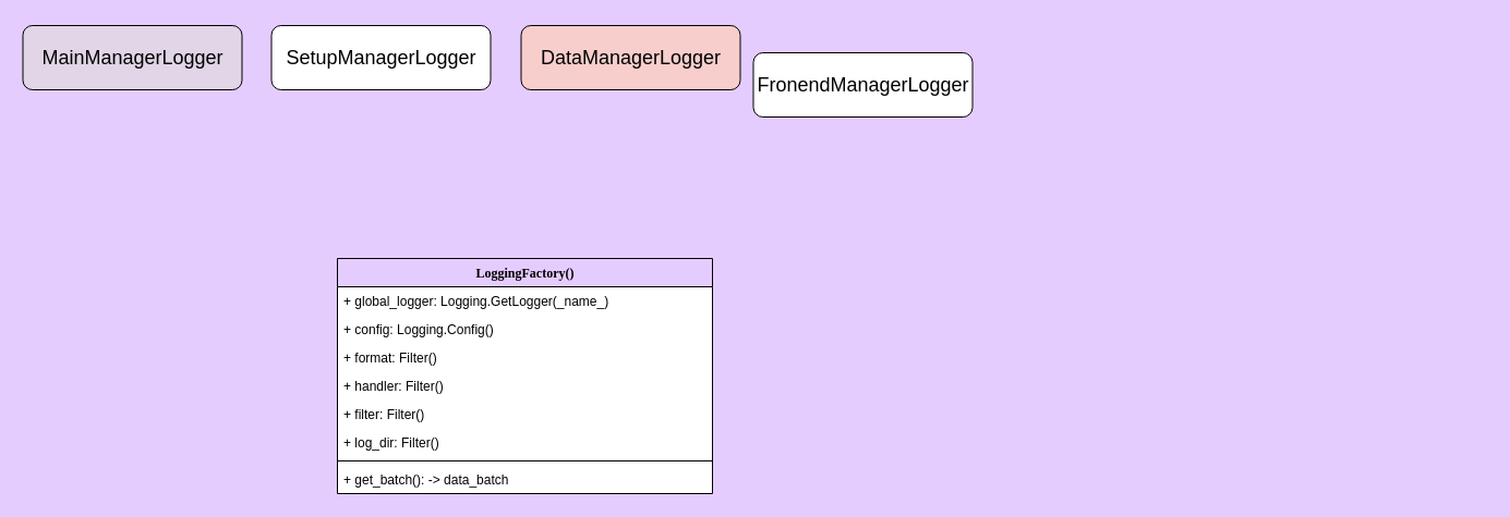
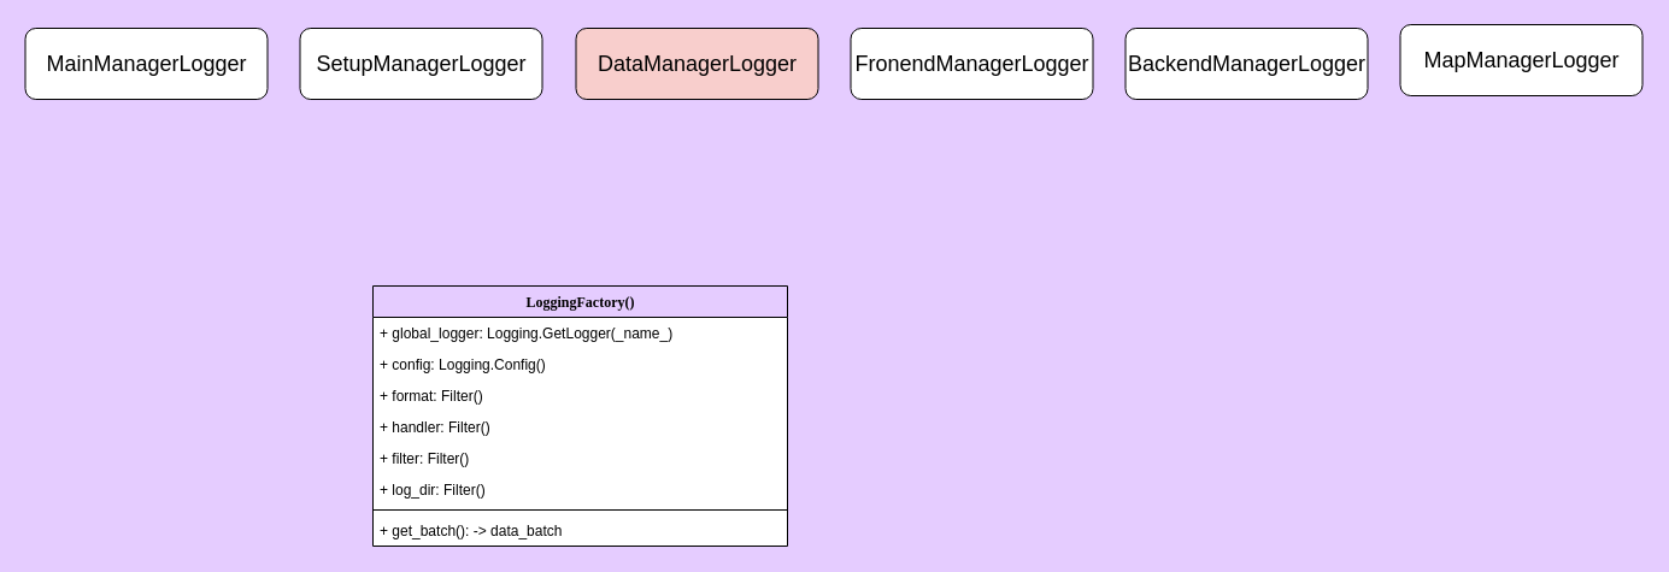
  <mxCell id="0" />
  <mxCell id="1" parent="0" />
- <mxCell id="2" value="&lt;font style=&quot;font-size: 18px;&quot;&gt;MainManagerLogger&lt;/font&gt;" style="rounded=1;whiteSpace=wrap;html=1;fillColor=#e1d5e7;" vertex="1" parent="1"><mxGeometry x="20.5" y="23" width="201" height="59" as="geometry" /></mxCell>
+ <mxCell id="2" value="&lt;font style=&quot;font-size: 18px;&quot;&gt;MainManagerLogger&lt;/font&gt;" style="rounded=1;whiteSpace=wrap;html=1;" vertex="1" parent="1"><mxGeometry x="20.5" y="23" width="201" height="59" as="geometry" /></mxCell>
  <mxCell id="3" value="&lt;font style=&quot;font-size: 18px;&quot;&gt;SetupManagerLogger&lt;/font&gt;" style="rounded=1;whiteSpace=wrap;html=1;" vertex="1" parent="1"><mxGeometry x="248.5" y="23" width="201" height="59" as="geometry" /></mxCell>
- <mxCell id="4" value="&lt;font style=&quot;font-size: 18px;&quot;&gt;FronendManagerLogger&lt;/font&gt;" style="rounded=1;whiteSpace=wrap;html=1;" vertex="1" parent="1"><mxGeometry x="690.5" y="48" width="201" height="59" as="geometry" /></mxCell>
+ <mxCell id="4" value="&lt;font style=&quot;font-size: 18px;&quot;&gt;FronendManagerLogger&lt;/font&gt;" style="rounded=1;whiteSpace=wrap;html=1;" vertex="1" parent="1"><mxGeometry x="705.5" y="23" width="201" height="59" as="geometry" /></mxCell>
  <mxCell id="5" value="&lt;font style=&quot;font-size: 18px;&quot;&gt;DataManagerLogger&lt;/font&gt;" style="rounded=1;whiteSpace=wrap;html=1;fillColor=#f8cecc;" vertex="1" parent="1"><mxGeometry x="477.5" y="23" width="201" height="59" as="geometry" /></mxCell>
+ <mxCell id="6" value="&lt;font style=&quot;font-size: 18px;&quot;&gt;BackendManagerLogger&lt;/font&gt;" style="rounded=1;whiteSpace=wrap;html=1;" vertex="1" parent="1"><mxGeometry x="933.5" y="23" width="201" height="59" as="geometry" /></mxCell>
+ <mxCell id="7" value="&lt;font style=&quot;font-size: 18px;&quot;&gt;MapManagerLogger&lt;/font&gt;" style="rounded=1;whiteSpace=wrap;html=1;" vertex="1" parent="1"><mxGeometry x="1161.5" y="20" width="201" height="59" as="geometry" /></mxCell>
  <mxCell id="8" value="LoggingFactory()" style="swimlane;html=1;fontStyle=1;align=center;verticalAlign=top;childLayout=stackLayout;horizontal=1;startSize=26;horizontalStack=0;resizeParent=1;resizeLast=0;collapsible=1;marginBottom=0;swimlaneFillColor=#ffffff;rounded=0;shadow=0;comic=0;labelBackgroundColor=none;strokeWidth=1;fillColor=none;fontFamily=Verdana;fontSize=12" vertex="1" parent="1"><mxGeometry x="309" y="237" width="344" height="216" as="geometry" /></mxCell>
  <mxCell id="9" value="+ global_logger: Logging.GetLogger(_name_)" style="text;html=1;strokeColor=none;fillColor=none;align=left;verticalAlign=top;spacingLeft=4;spacingRight=4;whiteSpace=wrap;overflow=hidden;rotatable=0;points=[[0,0.5],[1,0.5]];portConstraint=eastwest;" vertex="1" parent="8"><mxGeometry y="26" width="344" height="26" as="geometry" /></mxCell>
  <mxCell id="10" value="+ config: Logging.Config()&amp;nbsp;" style="text;html=1;strokeColor=none;fillColor=none;align=left;verticalAlign=top;spacingLeft=4;spacingRight=4;whiteSpace=wrap;overflow=hidden;rotatable=0;points=[[0,0.5],[1,0.5]];portConstraint=eastwest;" vertex="1" parent="8"><mxGeometry y="52" width="344" height="26" as="geometry" /></mxCell>
  <mxCell id="11" value="+ format: Filter()&amp;nbsp;" style="text;html=1;strokeColor=none;fillColor=none;align=left;verticalAlign=top;spacingLeft=4;spacingRight=4;whiteSpace=wrap;overflow=hidden;rotatable=0;points=[[0,0.5],[1,0.5]];portConstraint=eastwest;" vertex="1" parent="8"><mxGeometry y="78" width="344" height="26" as="geometry" /></mxCell>
  <mxCell id="12" value="+ handler: Filter()&amp;nbsp;" style="text;html=1;strokeColor=none;fillColor=none;align=left;verticalAlign=top;spacingLeft=4;spacingRight=4;whiteSpace=wrap;overflow=hidden;rotatable=0;points=[[0,0.5],[1,0.5]];portConstraint=eastwest;" vertex="1" parent="8"><mxGeometry y="104" width="344" height="26" as="geometry" /></mxCell>
  <mxCell id="13" value="+ filter: Filter()&amp;nbsp;" style="text;html=1;strokeColor=none;fillColor=none;align=left;verticalAlign=top;spacingLeft=4;spacingRight=4;whiteSpace=wrap;overflow=hidden;rotatable=0;points=[[0,0.5],[1,0.5]];portConstraint=eastwest;" vertex="1" parent="8"><mxGeometry y="130" width="344" height="26" as="geometry" /></mxCell>
  <mxCell id="14" value="+ log_dir: Filter()&amp;nbsp;" style="text;html=1;strokeColor=none;fillColor=none;align=left;verticalAlign=top;spacingLeft=4;spacingRight=4;whiteSpace=wrap;overflow=hidden;rotatable=0;points=[[0,0.5],[1,0.5]];portConstraint=eastwest;" vertex="1" parent="8"><mxGeometry y="156" width="344" height="26" as="geometry" /></mxCell>
  <mxCell id="15" value="" style="line;html=1;strokeWidth=1;fillColor=none;align=left;verticalAlign=middle;spacingTop=-1;spacingLeft=3;spacingRight=3;rotatable=0;labelPosition=right;points=[];portConstraint=eastwest;" vertex="1" parent="8"><mxGeometry y="182" width="344" height="8" as="geometry" /></mxCell>
  <mxCell id="16" value="+ get_batch(): -&amp;gt; data_batch" style="text;html=1;strokeColor=none;fillColor=none;align=left;verticalAlign=top;spacingLeft=4;spacingRight=4;whiteSpace=wrap;overflow=hidden;rotatable=0;points=[[0,0.5],[1,0.5]];portConstraint=eastwest;" vertex="1" parent="8"><mxGeometry y="190" width="344" height="26" as="geometry" /></mxCell>
